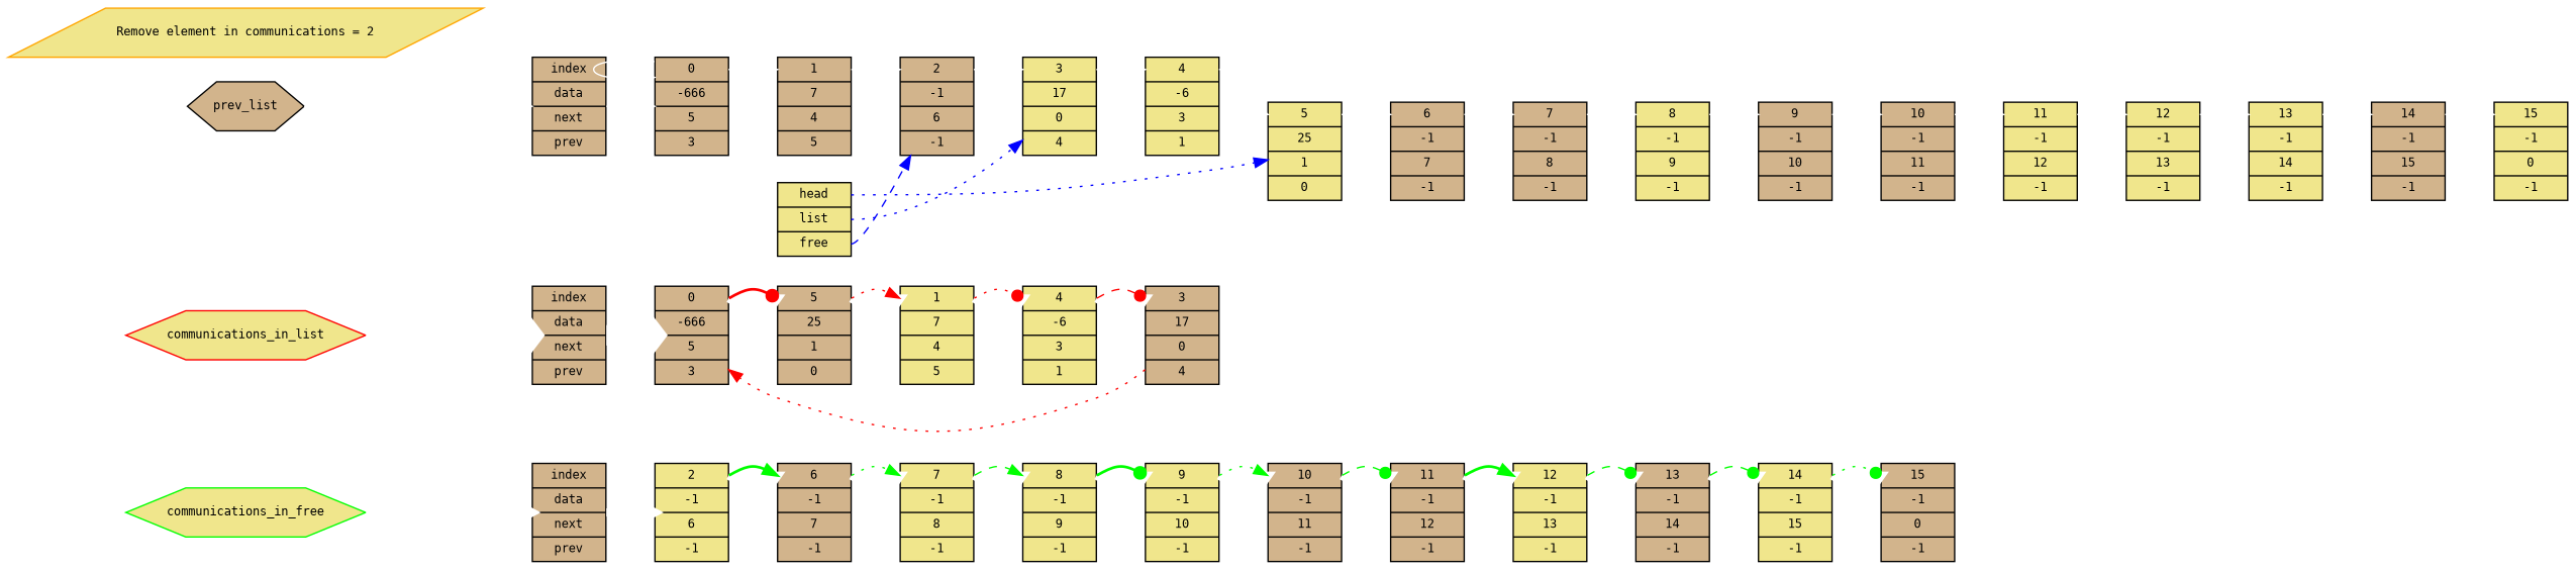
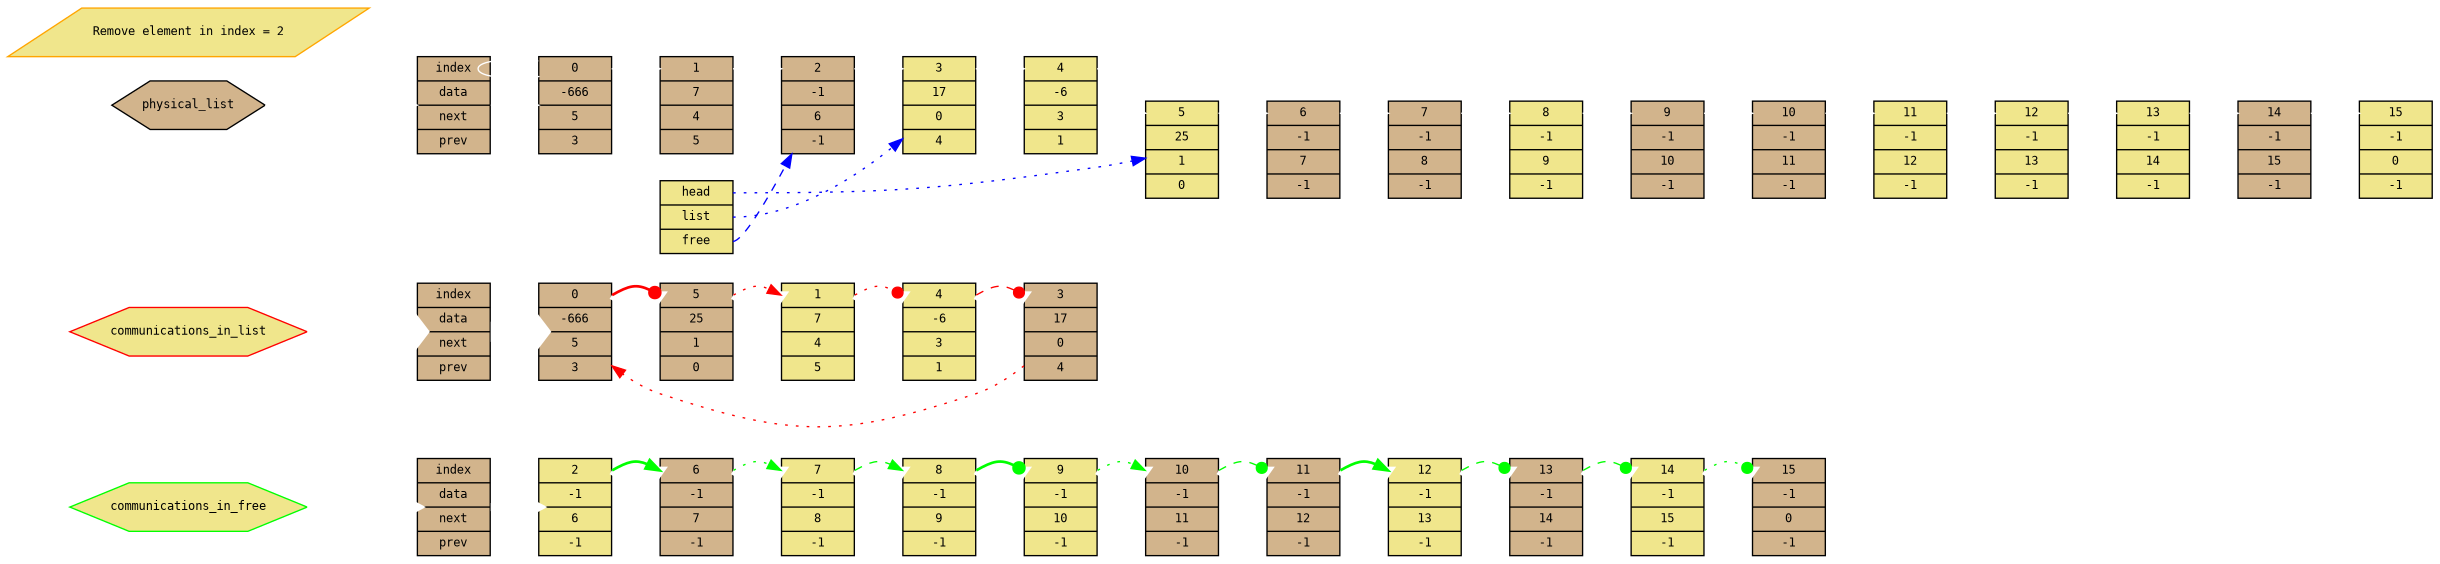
  digraph {
    fontname="DejaVu Sans Mono"
    rankdir=LR
    node [fillcolor=khaki fontname="DejaVu Sans Mono" fontsize=9 shape=record style=filled]
    edge [color=white fontname="DejaVu Sans Mono" fontsize=12]
    communications_in_free [color=green shape=hexagon]
    n2 [fillcolor=tan label=" index | data | next | prev "]
    n3 [label="<f2>    2 |   -1 |    6 |   -1 "]
    n4 [fillcolor=tan label="<f6>    6 |   -1 |    7 |   -1 "]
    n5 [label="<f7>    7 |   -1 |    8 |   -1 "]
    n6 [label="<f8>    8 |   -1 |    9 |   -1 "]
    n7 [label="<f9>    9 |   -1 |   10 |   -1 "]
    n8 [fillcolor=tan label="<f10>   10 |   -1 |   11 |   -1 "]
    n9 [fillcolor=tan label="<f11>   11 |   -1 |   12 |   -1 "]
    n10 [label="<f12>   12 |   -1 |   13 |   -1 "]
    n11 [fillcolor=tan label="<f13>   13 |   -1 |   14 |   -1 "]
    n12 [label="<f14>   14 |   -1 |   15 |   -1 "]
    n13 [fillcolor=tan label="<f15>   15 |   -1 |    0 |   -1 "]
    communications_in_list [color=red shape=hexagon]
    n15 [fillcolor=tan label=" index | data | next | prev "]
    n16 [fillcolor=tan label="<f0>    0 | -666 |    5 |    3 "]
    n17 [fillcolor=tan label="<f5>    5 |   25 |    1 |    0 "]
    n18 [label="<f1>    1 |    7 |    4 |    5 "]
    n19 [label="<f4>    4 |   -6 |    3 |    1 "]
    n20 [fillcolor=tan label="<f3>    3 |   17 |    0 |    4 "]
    n21 [label="<f0> head | <f1> list | <f2> free"]
    n22 [label="<f5>    5 |   25 |    1 |    0 "]
    n23 [label="<f3>    3 |   17 |    0 |    4 "]
    n24 [fillcolor=tan label="<f2>    2 |   -1 |    6 |   -1 "]
    n25 [fillcolor=tan label="<f6>    6 |   -1 |    7 |   -1 "]
    n26 [label="<f4>    4 |   -6 |    3 |    1 "]
    n27 [fillcolor=tan label="<f7>    7 |   -1 |    8 |   -1 "]
-   physical_list [color=black fillcolor=tan shape=hexagon label=prev_list]
+   physical_list [color=black fillcolor=tan shape=hexagon]
    n29 [fillcolor=tan label=" index | data | next | prev "]
    n30 [fillcolor=tan label="<f0>    0 | -666 |    5 |    3 "]
    n31 [fillcolor=tan label="<f1>    1 |    7 |    4 |    5 "]
    n32 [label="<f8>    8 |   -1 |    9 |   -1 "]
    n33 [fillcolor=tan label="<f9>    9 |   -1 |   10 |   -1 "]
    n34 [fillcolor=tan label="<f10>   10 |   -1 |   11 |   -1 "]
    n35 [label="<f11>   11 |   -1 |   12 |   -1 "]
    n36 [label="<f12>   12 |   -1 |   13 |   -1 "]
    n37 [label="<f13>   13 |   -1 |   14 |   -1 "]
    n38 [fillcolor=tan label="<f14>   14 |   -1 |   15 |   -1 "]
    n39 [label="<f15>   15 |   -1 |    0 |   -1 "]
-   n40 [color=orange label="Remove element in communications = 2" shape=parallelogram]
+   n40 [color=orange label="Remove element in index = 2" shape=parallelogram]
    communications_in_free -> n2 [penwidth=6.0]
    n2 -> n3 [penwidth=6.0]
    n3 -> n4 [headport=f6 penwidth=6.0 tailport=f2]
    n3 -> n4 [arrowhead=normal color=green headport=f6 style=bold tailport=f2]
    n4 -> n5 [headport=f7 penwidth=6.0 tailport=f6]
    n4 -> n5 [arrowhead=normal color=green headport=f7 style=dotted tailport=f6]
    n5 -> n6 [headport=f8 penwidth=6.0 tailport=f7]
    n5 -> n6 [arrowhead=normal color=green headport=f8 style=dashed tailport=f7]
    n6 -> n7 [headport=f9 penwidth=6.0 tailport=f8]
    n6 -> n7 [arrowhead=dot color=green headport=f9 style=bold tailport=f8]
    n7 -> n8 [headport=f10 penwidth=6.0 tailport=f9]
    n7 -> n8 [arrowhead=normal color=green headport=f10 style=dotted tailport=f9]
    n8 -> n9 [headport=f11 penwidth=6.0 tailport=f10]
    n8 -> n9 [arrowhead=dot color=green headport=f11 style=dashed tailport=f10]
    n9 -> n10 [headport=f12 penwidth=6.0 tailport=f11]
    n9 -> n10 [arrowhead=normal color=green headport=f12 style=bold tailport=f11]
    n10 -> n11 [headport=f13 penwidth=6.0 tailport=f12]
    n10 -> n11 [arrowhead=dot color=green headport=f13 style=dashed tailport=f12]
    n11 -> n12 [headport=f14 penwidth=6.0 tailport=f13]
    n11 -> n12 [arrowhead=dot color=green headport=f14 style=dashed tailport=f13]
    n12 -> n13 [headport=f15 penwidth=6.0 tailport=f14]
    n12 -> n13 [arrowhead=dot color=green headport=f15 style=dotted tailport=f14]
    communications_in_list -> n15 [penwidth=15.0]
    n15 -> n16 [penwidth=15.0]
    n16 -> n17 [headport=f5 penwidth=6.0 tailport=f0]
    n16 -> n17 [arrowhead=dot color=red headport=f5 style=bold tailport=f0]
    n17 -> n18 [headport=f1 penwidth=6.0 tailport=f5]
    n17 -> n18 [arrowhead=normal color=red headport=f1 style=dotted tailport=f5]
    n18 -> n19 [headport=f4 penwidth=6.0 tailport=f1]
    n18 -> n19 [arrowhead=dot color=red headport=f4 style=dotted tailport=f1]
    n19 -> n20 [headport=f3 penwidth=6.0 tailport=f4]
    n19 -> n20 [arrowhead=dot color=red headport=f3 style=dashed tailport=f4]
    n20 -> n16 [arrowhead=normal color=red style=dotted]
    n21 -> n22 [arrowhead=normal color=blue style=dotted tailport=f0]
    n21 -> n23 [arrowhead=normal color=blue style=dotted tailport=f1]
    n21 -> n24 [arrowhead=normal color=blue style=dashed tailport=f2]
    n22 -> n25 [headport=f6 tailport=f5]
    n23 -> n26 [headport=f4 tailport=f3]
    n24 -> n23 [headport=f3 tailport=f2]
    n25 -> n27 [headport=f7 tailport=f6]
    n26 -> n22 [headport=f5 tailport=f4]
    n27 -> n32 [headport=f8 tailport=f7]
    physical_list -> n29
    n29 -> n30
    n30 -> n30 [headport=f0 tailport=f0]
    n30 -> n31 [headport=f1 tailport=f0]
    n31 -> n24 [headport=f2 tailport=f1]
    n32 -> n33 [headport=f9 tailport=f8]
    n33 -> n34 [headport=f10 tailport=f9]
    n34 -> n35 [headport=f11 tailport=f10]
    n35 -> n36 [headport=f12 tailport=f11]
    n36 -> n37 [headport=f13 tailport=f12]
    n37 -> n38 [headport=f14 tailport=f13]
    n38 -> n39 [headport=f15 tailport=f14]
  }
